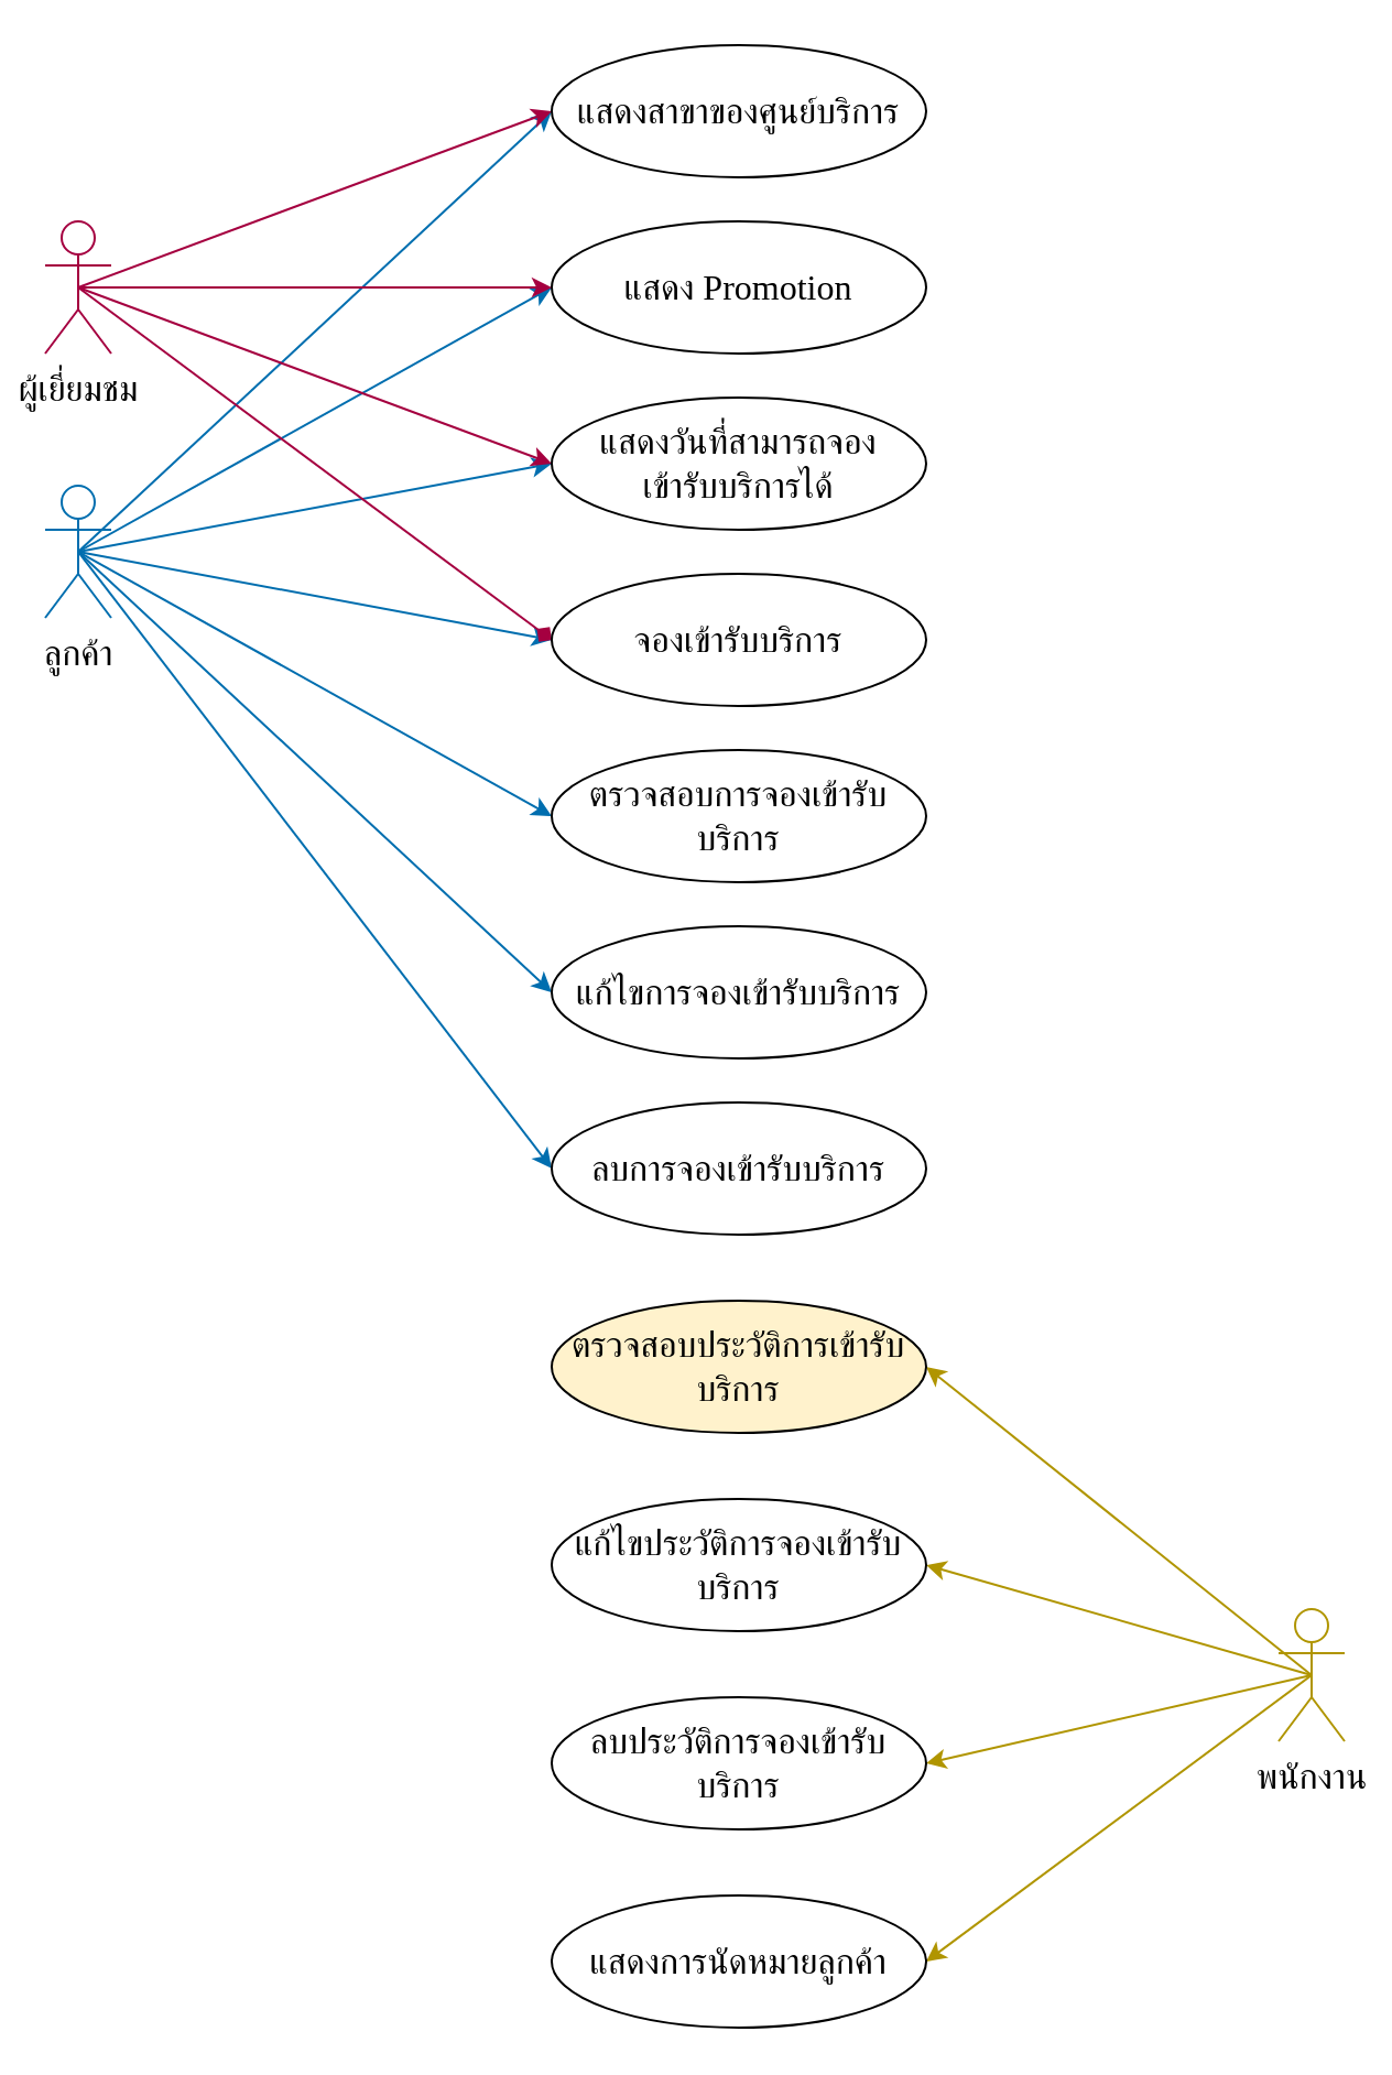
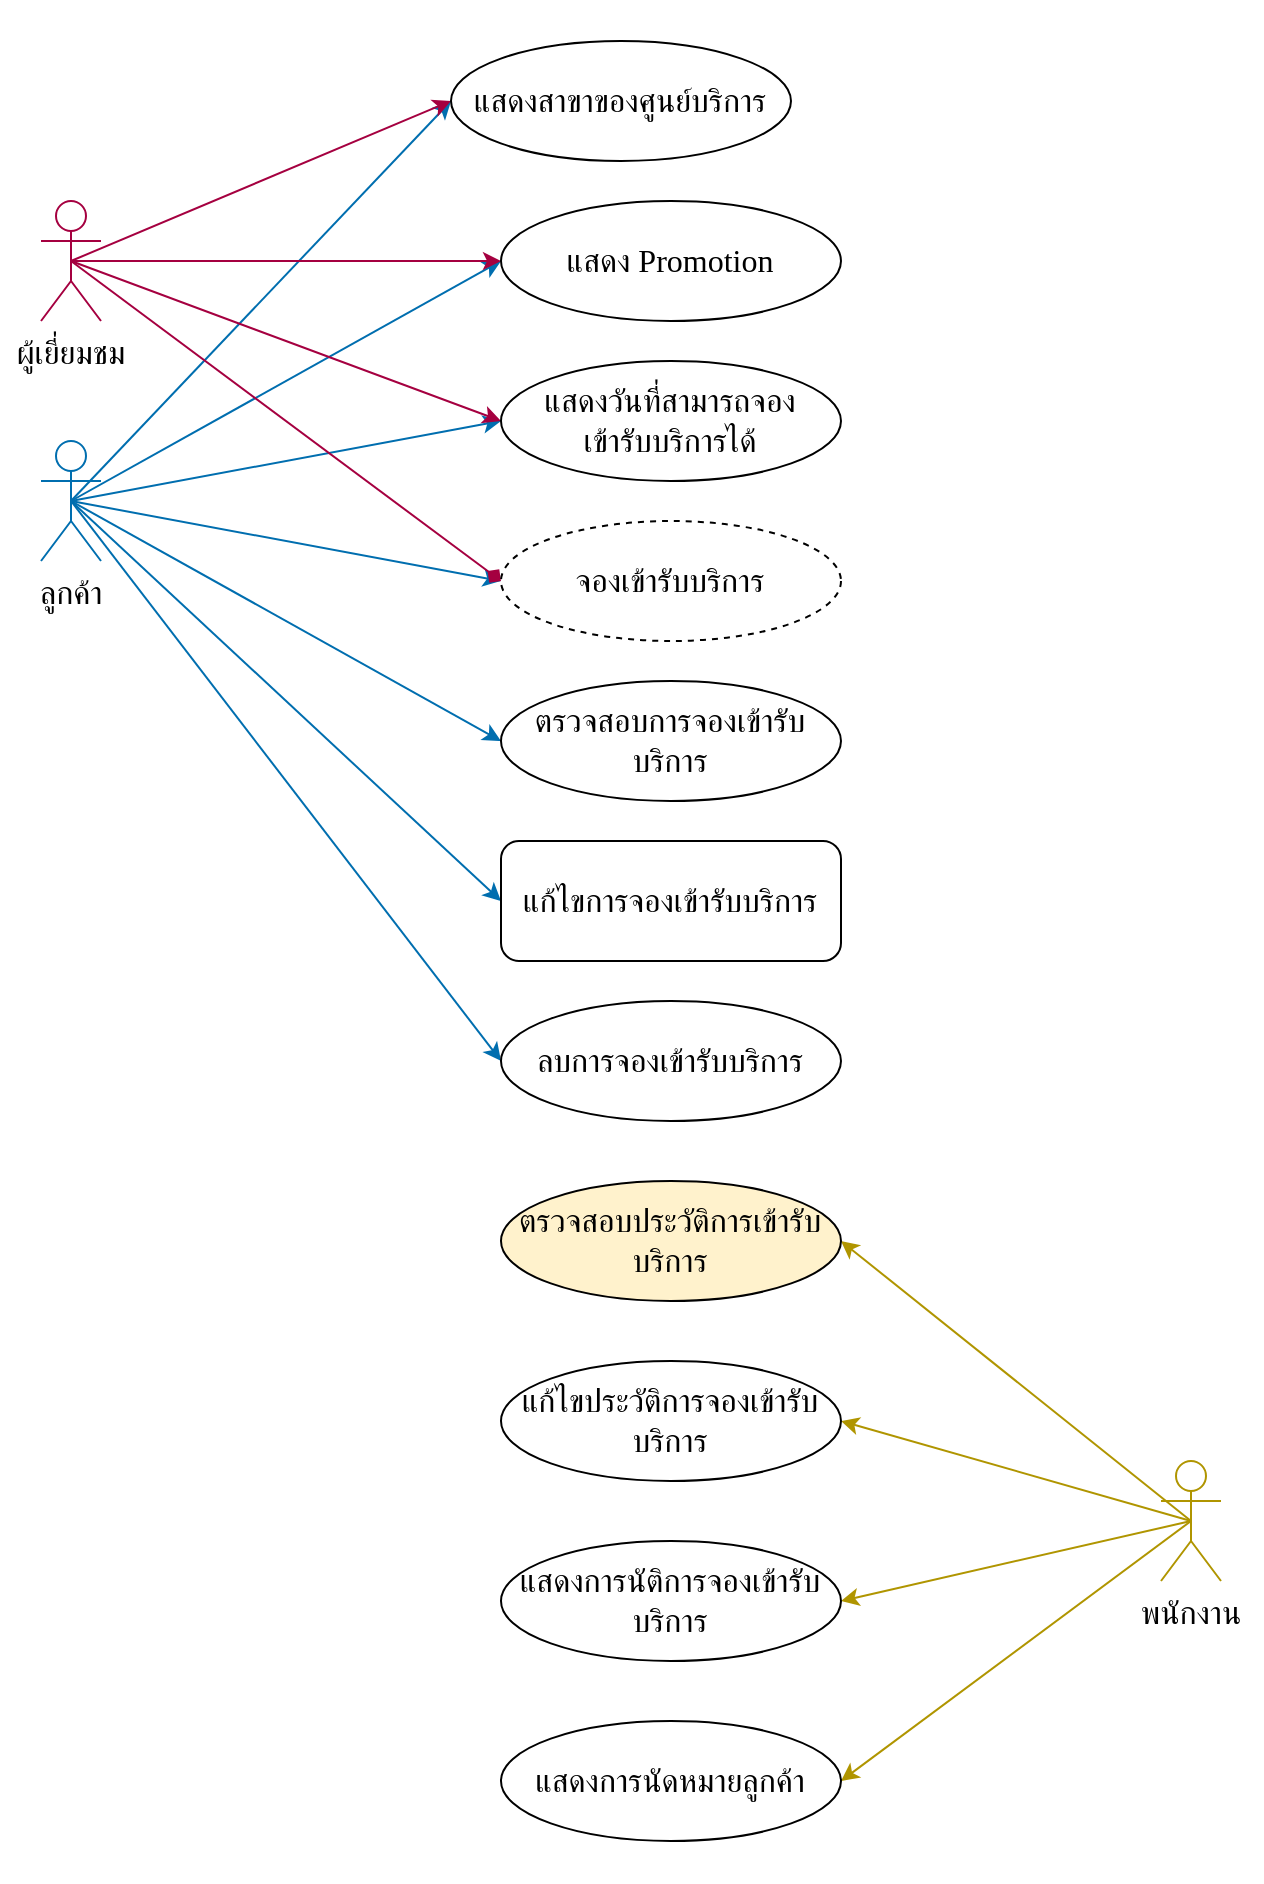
  <mxCell id="0" />
  <mxCell id="1" parent="0" />
  <mxCell id="2" style="edgeStyle=none;html=1;entryX=0;entryY=0.5;entryDx=0;entryDy=0;exitX=0.5;exitY=0.5;exitDx=0;exitDy=0;exitPerimeter=0;fillColor=#1ba1e2;strokeColor=#006EAF;fontFamily=th sarabunPSK;fontSize=16;rounded=1;" parent="1" source="9" target="20" edge="1"><mxGeometry relative="1" as="geometry" /></mxCell>
  <mxCell id="3" style="edgeStyle=none;html=1;entryX=0;entryY=0.5;entryDx=0;entryDy=0;exitX=0.5;exitY=0.5;exitDx=0;exitDy=0;exitPerimeter=0;fillColor=#1ba1e2;strokeColor=#006EAF;fontFamily=th sarabunPSK;fontSize=16;rounded=1;" parent="1" source="9" target="21" edge="1"><mxGeometry relative="1" as="geometry" /></mxCell>
  <mxCell id="4" style="edgeStyle=none;html=1;entryX=0;entryY=0.5;entryDx=0;entryDy=0;exitX=0.5;exitY=0.5;exitDx=0;exitDy=0;exitPerimeter=0;fillColor=#1ba1e2;strokeColor=#006EAF;fontFamily=th sarabunPSK;fontSize=16;rounded=1;" parent="1" source="9" target="22" edge="1"><mxGeometry relative="1" as="geometry" /></mxCell>
  <mxCell id="5" style="edgeStyle=none;html=1;entryX=0;entryY=0.5;entryDx=0;entryDy=0;exitX=0.5;exitY=0.5;exitDx=0;exitDy=0;exitPerimeter=0;fillColor=#1ba1e2;strokeColor=#006EAF;fontFamily=th sarabunPSK;fontSize=16;rounded=1;" parent="1" source="9" target="23" edge="1"><mxGeometry relative="1" as="geometry" /></mxCell>
  <mxCell id="6" style="edgeStyle=none;html=1;exitX=0.5;exitY=0.5;exitDx=0;exitDy=0;exitPerimeter=0;entryX=0;entryY=0.5;entryDx=0;entryDy=0;fillColor=#1ba1e2;strokeColor=#006EAF;fontFamily=th sarabunPSK;fontSize=16;rounded=1;" parent="1" source="9" target="28" edge="1"><mxGeometry relative="1" as="geometry" /></mxCell>
  <mxCell id="7" style="edgeStyle=none;html=1;exitX=0.5;exitY=0.5;exitDx=0;exitDy=0;exitPerimeter=0;entryX=0;entryY=0.5;entryDx=0;entryDy=0;fillColor=#1ba1e2;strokeColor=#006EAF;fontFamily=th sarabunPSK;fontSize=16;rounded=1;" parent="1" source="9" target="29" edge="1"><mxGeometry relative="1" as="geometry" /></mxCell>
  <mxCell id="8" style="edgeStyle=none;html=1;exitX=0.5;exitY=0.5;exitDx=0;exitDy=0;exitPerimeter=0;entryX=0;entryY=0.5;entryDx=0;entryDy=0;fillColor=#1ba1e2;strokeColor=#006EAF;" edge="1" parent="1" source="9" target="30"><mxGeometry relative="1" as="geometry" /></mxCell>
  <mxCell id="9" value="ลูกค้า" style="shape=umlActor;verticalLabelPosition=bottom;verticalAlign=top;html=1;outlineConnect=0;fillColor=none;fontColor=#000000;strokeColor=#006EAF;fontFamily=th sarabunPSK;fontSize=16;rounded=1;" parent="1" vertex="1"><mxGeometry x="20" y="220" width="30" height="60" as="geometry" /></mxCell>
  <mxCell id="10" style="edgeStyle=none;html=1;entryX=0;entryY=0.5;entryDx=0;entryDy=0;exitX=0.5;exitY=0.5;exitDx=0;exitDy=0;exitPerimeter=0;fillColor=#d80073;strokeColor=#A50040;fontFamily=th sarabunPSK;fontSize=16;rounded=1;endArrow=diamond;" parent="1" source="14" target="20" edge="1"><mxGeometry relative="1" as="geometry" /></mxCell>
  <mxCell id="11" style="edgeStyle=none;html=1;exitX=0.5;exitY=0.5;exitDx=0;exitDy=0;exitPerimeter=0;fillColor=#d80073;strokeColor=#A50040;fontFamily=th sarabunPSK;fontSize=16;rounded=1;entryX=0;entryY=0.5;entryDx=0;entryDy=0;" parent="1" source="14" target="28" edge="1"><mxGeometry relative="1" as="geometry" /></mxCell>
  <mxCell id="12" style="edgeStyle=none;html=1;exitX=0.5;exitY=0.5;exitDx=0;exitDy=0;exitPerimeter=0;entryX=0;entryY=0.5;entryDx=0;entryDy=0;fillColor=#d80073;strokeColor=#A50040;fontFamily=th sarabunPSK;fontSize=16;rounded=1;" parent="1" source="14" target="29" edge="1"><mxGeometry relative="1" as="geometry" /></mxCell>
  <mxCell id="13" style="edgeStyle=none;html=1;exitX=0.5;exitY=0.5;exitDx=0;exitDy=0;exitPerimeter=0;entryX=0;entryY=0.5;entryDx=0;entryDy=0;fillColor=#d80073;strokeColor=#A50040;" parent="1" source="14" target="30" edge="1"><mxGeometry relative="1" as="geometry" /></mxCell>
  <mxCell id="14" value="ผู้เยี่ยมชม" style="shape=umlActor;verticalLabelPosition=bottom;verticalAlign=top;html=1;outlineConnect=0;fillColor=none;fontColor=#000000;strokeColor=#A50040;fontFamily=th sarabunPSK;fontSize=16;rounded=1;" parent="1" vertex="1"><mxGeometry x="20" y="100" width="30" height="60" as="geometry" /></mxCell>
  <mxCell id="15" style="edgeStyle=none;html=1;exitX=0.5;exitY=0.5;exitDx=0;exitDy=0;exitPerimeter=0;entryX=1;entryY=0.5;entryDx=0;entryDy=0;fillColor=#e3c800;strokeColor=#B09500;fontFamily=th sarabunPSK;fontSize=16;rounded=1;" parent="1" source="19" target="24" edge="1"><mxGeometry relative="1" as="geometry" /></mxCell>
  <mxCell id="16" style="edgeStyle=none;html=1;exitX=0.5;exitY=0.5;exitDx=0;exitDy=0;exitPerimeter=0;entryX=1;entryY=0.5;entryDx=0;entryDy=0;fillColor=#e3c800;strokeColor=#B09500;fontFamily=th sarabunPSK;fontSize=16;rounded=1;" parent="1" source="19" target="25" edge="1"><mxGeometry relative="1" as="geometry" /></mxCell>
  <mxCell id="17" style="edgeStyle=none;html=1;exitX=0.5;exitY=0.5;exitDx=0;exitDy=0;exitPerimeter=0;entryX=1;entryY=0.5;entryDx=0;entryDy=0;fillColor=#e3c800;strokeColor=#B09500;fontFamily=th sarabunPSK;fontSize=16;rounded=1;" parent="1" source="19" target="26" edge="1"><mxGeometry relative="1" as="geometry" /></mxCell>
  <mxCell id="18" style="edgeStyle=none;html=1;exitX=0.5;exitY=0.5;exitDx=0;exitDy=0;exitPerimeter=0;entryX=1;entryY=0.5;entryDx=0;entryDy=0;fillColor=#e3c800;strokeColor=#B09500;fontFamily=th sarabunPSK;fontSize=16;rounded=1;" parent="1" source="19" target="27" edge="1"><mxGeometry relative="1" as="geometry" /></mxCell>
  <mxCell id="19" value="พนักงาน" style="shape=umlActor;verticalLabelPosition=bottom;verticalAlign=top;html=1;outlineConnect=0;fillColor=none;fontColor=#000000;strokeColor=#B09500;fontFamily=th sarabunPSK;fontSize=16;rounded=1;" parent="1" vertex="1"><mxGeometry x="580" y="730" width="30" height="60" as="geometry" /></mxCell>
- <mxCell id="20" value="จองเข้ารับบริการ" style="ellipse;whiteSpace=wrap;html=1;fontFamily=th sarabunPSK;fontSize=16;rounded=1;" parent="1" vertex="1"><mxGeometry x="250" y="260" width="170" height="60" as="geometry" /></mxCell>
+ <mxCell id="20" value="จองเข้ารับบริการ" style="ellipse;whiteSpace=wrap;html=1;fontFamily=th sarabunPSK;fontSize=16;rounded=1;dashed=1;" parent="1" vertex="1"><mxGeometry x="250" y="260" width="170" height="60" as="geometry" /></mxCell>
  <mxCell id="21" value="ตรวจสอบการจองเข้ารับบริการ" style="ellipse;whiteSpace=wrap;html=1;fontFamily=th sarabunPSK;fontSize=16;rounded=1;" parent="1" vertex="1"><mxGeometry x="250" y="340" width="170" height="60" as="geometry" /></mxCell>
- <mxCell id="22" value="แก้ไขการจองเข้ารับบริการ" style="ellipse;whiteSpace=wrap;html=1;fontFamily=th sarabunPSK;fontSize=16;rounded=1;" parent="1" vertex="1"><mxGeometry x="250" y="420" width="170" height="60" as="geometry" /></mxCell>
+ <mxCell id="22" value="แก้ไขการจองเข้ารับบริการ" style="whiteSpace=wrap;html=1;fontFamily=th sarabunPSK;fontSize=16;rounded=1;" parent="1" vertex="1"><mxGeometry x="250" y="420" width="170" height="60" as="geometry" /></mxCell>
  <mxCell id="23" value="ลบการจองเข้ารับบริการ" style="ellipse;whiteSpace=wrap;html=1;fontFamily=th sarabunPSK;fontSize=16;rounded=1;" parent="1" vertex="1"><mxGeometry x="250" y="500" width="170" height="60" as="geometry" /></mxCell>
  <mxCell id="24" value="ตรวจสอบประวัติการเข้ารับบริการ" style="ellipse;whiteSpace=wrap;html=1;fontFamily=th sarabunPSK;fontSize=16;rounded=1;fillColor=#fff2cc;" parent="1" vertex="1"><mxGeometry x="250" y="590" width="170" height="60" as="geometry" /></mxCell>
  <mxCell id="25" value="แก้ไขประวัติการจองเข้ารับบริการ" style="ellipse;whiteSpace=wrap;html=1;fontFamily=th sarabunPSK;fontSize=16;rounded=1;" parent="1" vertex="1"><mxGeometry x="250" y="680" width="170" height="60" as="geometry" /></mxCell>
- <mxCell id="26" value="ลบประวัติการจองเข้ารับบริการ" style="ellipse;whiteSpace=wrap;html=1;fontFamily=th sarabunPSK;fontSize=16;rounded=1;" parent="1" vertex="1"><mxGeometry x="250" y="770" width="170" height="60" as="geometry" /></mxCell>
+ <mxCell id="26" value="แสดงการนัติการจองเข้ารับบริการ" style="ellipse;whiteSpace=wrap;html=1;fontFamily=th sarabunPSK;fontSize=16;rounded=1;" parent="1" vertex="1"><mxGeometry x="250" y="770" width="170" height="60" as="geometry" /></mxCell>
  <mxCell id="27" value="แสดงการนัดหมายลูกค้า" style="ellipse;whiteSpace=wrap;html=1;fontFamily=th sarabunPSK;fontSize=16;rounded=1;" parent="1" vertex="1"><mxGeometry x="250" y="860" width="170" height="60" as="geometry" /></mxCell>
- <mxCell id="28" value="แสดงสาขาของศูนย์บริการ" style="ellipse;whiteSpace=wrap;html=1;fontFamily=th sarabunPSK;fontSize=16;rounded=1;" parent="1" vertex="1"><mxGeometry x="250" y="20" width="170" height="60" as="geometry" /></mxCell>
+ <mxCell id="28" value="แสดงสาขาของศูนย์บริการ" style="ellipse;whiteSpace=wrap;html=1;fontFamily=th sarabunPSK;fontSize=16;rounded=1;" parent="1" vertex="1"><mxGeometry x="225" y="20" width="170" height="60" as="geometry" /></mxCell>
  <mxCell id="29" value="แสดง Promotion" style="ellipse;whiteSpace=wrap;html=1;fontFamily=th sarabunPSK;fontSize=16;rounded=1;" parent="1" vertex="1"><mxGeometry x="250" y="100" width="170" height="60" as="geometry" /></mxCell>
  <mxCell id="30" value="แสดงวันที่สามารถจอง&lt;br&gt;เข้ารับบริการได้" style="ellipse;whiteSpace=wrap;html=1;fontFamily=th sarabunPSK;fontSize=16;rounded=1;" parent="1" vertex="1"><mxGeometry x="250" y="180" width="170" height="60" as="geometry" /></mxCell>
